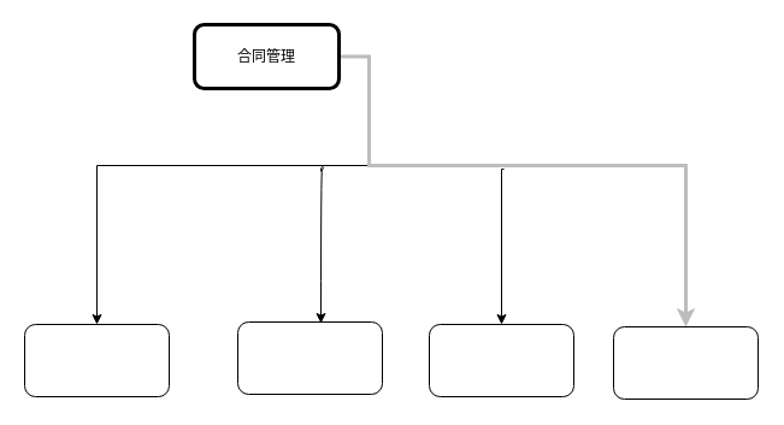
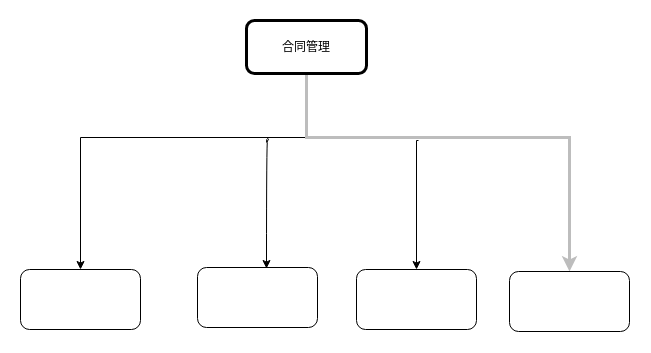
  <mxCell id="0" />
  <mxCell id="1" parent="0" />
  <mxCell id="2" value="" style="edgeStyle=orthogonalEdgeStyle;rounded=0;orthogonalLoop=1;jettySize=auto;html=1;" edge="1" parent="1" source="6" target="7"><mxGeometry relative="1" as="geometry"><Array as="points"><mxPoint x="306" y="137" /><mxPoint x="80" y="137" /></Array></mxGeometry></mxCell>
  <mxCell id="3" style="edgeStyle=orthogonalEdgeStyle;orthogonalLoop=1;jettySize=auto;html=1;entryX=0.575;entryY=0.017;entryDx=0;entryDy=0;entryPerimeter=0;curved=1;" edge="1" parent="1" target="8"><mxGeometry relative="1" as="geometry"><mxPoint x="266" y="142" as="sourcePoint" /><Array as="points"><mxPoint x="266" y="138" /><mxPoint x="268" y="138" /><mxPoint x="268" y="140" /><mxPoint x="266" y="140" /></Array></mxGeometry></mxCell>
  <mxCell id="4" style="edgeStyle=orthogonalEdgeStyle;rounded=0;orthogonalLoop=1;jettySize=auto;html=1;entryX=0.5;entryY=0;entryDx=0;entryDy=0;" edge="1" parent="1" target="9"><mxGeometry relative="1" as="geometry"><mxPoint x="418" y="140" as="sourcePoint" /><Array as="points"><mxPoint x="416" y="140" /></Array></mxGeometry></mxCell>
  <mxCell id="5" style="edgeStyle=orthogonalEdgeStyle;rounded=0;orthogonalLoop=1;jettySize=auto;html=1;strokeWidth=3;strokeColor=#BDBDBD;" edge="1" parent="1" source="6" target="10"><mxGeometry relative="1" as="geometry"><Array as="points"><mxPoint x="306" y="137" /><mxPoint x="569" y="137" /></Array></mxGeometry></mxCell>
- <mxCell id="6" value="合同管理" style="rounded=1;whiteSpace=wrap;html=1;strokeWidth=3;" vertex="1" parent="1"><mxGeometry x="161" y="20" width="120" height="53" as="geometry" /></mxCell>
+ <mxCell id="6" value="合同管理" style="rounded=1;whiteSpace=wrap;html=1;strokeWidth=3;" vertex="1" parent="1"><mxGeometry x="246" y="20" width="120" height="53" as="geometry" /></mxCell>
  <mxCell id="7" value="" style="whiteSpace=wrap;html=1;rounded=1;" vertex="1" parent="1"><mxGeometry x="20" y="269" width="120" height="60" as="geometry" /></mxCell>
  <mxCell id="8" value="" style="rounded=1;whiteSpace=wrap;html=1;" vertex="1" parent="1"><mxGeometry x="197" y="267" width="120" height="60" as="geometry" /></mxCell>
  <mxCell id="9" value="" style="rounded=1;whiteSpace=wrap;html=1;" vertex="1" parent="1"><mxGeometry x="356" y="269" width="120" height="60" as="geometry" /></mxCell>
  <mxCell id="10" value="" style="rounded=1;whiteSpace=wrap;html=1;" vertex="1" parent="1"><mxGeometry x="509" y="271" width="120" height="60" as="geometry" /></mxCell>
